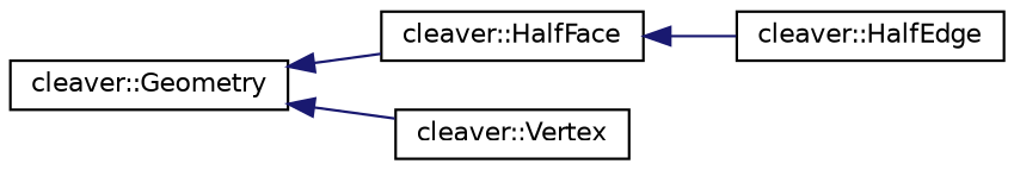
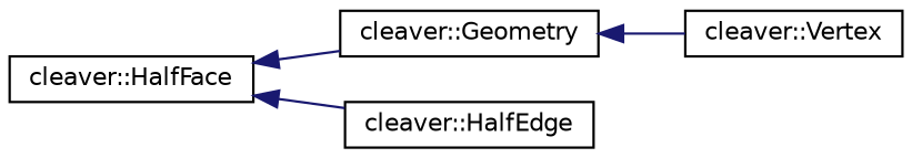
  digraph {
    rankdir=LR
    node [color=black fillcolor=white fontname=Helvetica fontsize=10 shape=record style=filled]
    edge [color=midnightblue dir=back fontname=Helvetica fontsize=10 labelfontname=Helvetica labelfontsize=10 style=solid]
    n1 [height=0.2 label="cleaver::Geometry" width=0.4]
    n2 [height=0.2 label="cleaver::HalfFace" width=0.4]
    n3 [height=0.2 label="cleaver::Vertex" width=0.4]
    n4 [height=0.2 label="cleaver::HalfEdge" width=0.4]
-   n1 -> n2
+   n2 -> n1
    n1 -> n3
    n2 -> n4
  }
